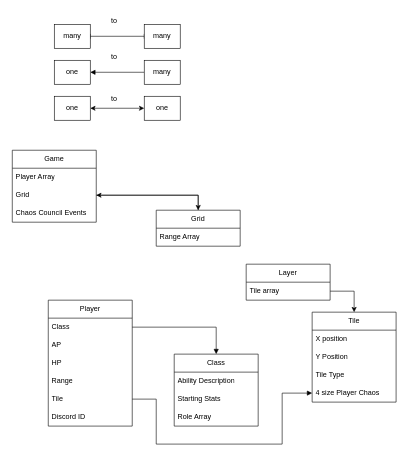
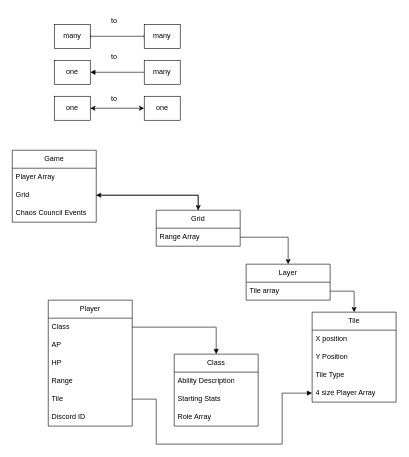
  <mxCell id="0" />
  <mxCell id="1" parent="0" />
  <mxCell id="2" value="Game" style="swimlane;fontStyle=0;childLayout=stackLayout;horizontal=1;startSize=30;horizontalStack=0;resizeParent=1;resizeParentMax=0;resizeLast=0;collapsible=1;marginBottom=0;whiteSpace=wrap;html=1;" vertex="1" parent="1"><mxGeometry x="20" y="250" width="140" height="120" as="geometry" /></mxCell>
  <mxCell id="3" value="Player Array" style="text;strokeColor=none;fillColor=none;align=left;verticalAlign=middle;spacingLeft=4;spacingRight=4;overflow=hidden;points=[[0,0.5],[1,0.5]];portConstraint=eastwest;rotatable=0;whiteSpace=wrap;html=1;" vertex="1" parent="2"><mxGeometry y="30" width="140" height="30" as="geometry" /></mxCell>
  <mxCell id="4" value="Grid" style="text;strokeColor=none;fillColor=none;align=left;verticalAlign=middle;spacingLeft=4;spacingRight=4;overflow=hidden;points=[[0,0.5],[1,0.5]];portConstraint=eastwest;rotatable=0;whiteSpace=wrap;html=1;" vertex="1" parent="2"><mxGeometry y="60" width="140" height="30" as="geometry" /></mxCell>
  <mxCell id="5" value="Chaos Council Events" style="text;strokeColor=none;fillColor=none;align=left;verticalAlign=middle;spacingLeft=4;spacingRight=4;overflow=hidden;points=[[0,0.5],[1,0.5]];portConstraint=eastwest;rotatable=0;whiteSpace=wrap;html=1;" vertex="1" parent="2"><mxGeometry y="90" width="140" height="30" as="geometry" /></mxCell>
  <mxCell id="6" style="edgeStyle=orthogonalEdgeStyle;rounded=0;orthogonalLoop=1;jettySize=auto;html=1;entryX=1;entryY=0.5;entryDx=0;entryDy=0;" edge="1" parent="1" source="7" target="4"><mxGeometry relative="1" as="geometry" /></mxCell>
  <mxCell id="7" value="Grid" style="swimlane;fontStyle=0;childLayout=stackLayout;horizontal=1;startSize=30;horizontalStack=0;resizeParent=1;resizeParentMax=0;resizeLast=0;collapsible=1;marginBottom=0;whiteSpace=wrap;html=1;" vertex="1" parent="1"><mxGeometry x="260" y="350" width="140" height="60" as="geometry" /></mxCell>
  <mxCell id="8" value="Range Array" style="text;strokeColor=none;fillColor=none;align=left;verticalAlign=middle;spacingLeft=4;spacingRight=4;overflow=hidden;points=[[0,0.5],[1,0.5]];portConstraint=eastwest;rotatable=0;whiteSpace=wrap;html=1;" vertex="1" parent="7"><mxGeometry y="30" width="140" height="30" as="geometry" /></mxCell>
  <mxCell id="9" value="Layer" style="swimlane;fontStyle=0;childLayout=stackLayout;horizontal=1;startSize=30;horizontalStack=0;resizeParent=1;resizeParentMax=0;resizeLast=0;collapsible=1;marginBottom=0;whiteSpace=wrap;html=1;" vertex="1" parent="1"><mxGeometry x="410" y="440" width="140" height="60" as="geometry" /></mxCell>
  <mxCell id="10" value="Tile array" style="text;strokeColor=none;fillColor=none;align=left;verticalAlign=middle;spacingLeft=4;spacingRight=4;overflow=hidden;points=[[0,0.5],[1,0.5]];portConstraint=eastwest;rotatable=0;whiteSpace=wrap;html=1;" vertex="1" parent="9"><mxGeometry y="30" width="140" height="30" as="geometry" /></mxCell>
  <mxCell id="11" value="Tile" style="swimlane;fontStyle=0;childLayout=stackLayout;horizontal=1;startSize=30;horizontalStack=0;resizeParent=1;resizeParentMax=0;resizeLast=0;collapsible=1;marginBottom=0;whiteSpace=wrap;html=1;" vertex="1" parent="1"><mxGeometry x="520" y="520" width="140" height="150" as="geometry" /></mxCell>
  <mxCell id="12" value="X position" style="text;strokeColor=none;fillColor=none;align=left;verticalAlign=middle;spacingLeft=4;spacingRight=4;overflow=hidden;points=[[0,0.5],[1,0.5]];portConstraint=eastwest;rotatable=0;whiteSpace=wrap;html=1;" vertex="1" parent="11"><mxGeometry y="30" width="140" height="30" as="geometry" /></mxCell>
  <mxCell id="13" value="Y Position" style="text;strokeColor=none;fillColor=none;align=left;verticalAlign=middle;spacingLeft=4;spacingRight=4;overflow=hidden;points=[[0,0.5],[1,0.5]];portConstraint=eastwest;rotatable=0;whiteSpace=wrap;html=1;" vertex="1" parent="11"><mxGeometry y="60" width="140" height="30" as="geometry" /></mxCell>
  <mxCell id="14" value="Tile Type" style="text;strokeColor=none;fillColor=none;align=left;verticalAlign=middle;spacingLeft=4;spacingRight=4;overflow=hidden;points=[[0,0.5],[1,0.5]];portConstraint=eastwest;rotatable=0;whiteSpace=wrap;html=1;" vertex="1" parent="11"><mxGeometry y="90" width="140" height="30" as="geometry" /></mxCell>
- <mxCell id="15" value="4 size Player Chaos" style="text;strokeColor=none;fillColor=none;align=left;verticalAlign=middle;spacingLeft=4;spacingRight=4;overflow=hidden;points=[[0,0.5],[1,0.5]];portConstraint=eastwest;rotatable=0;whiteSpace=wrap;html=1;" vertex="1" parent="11"><mxGeometry y="120" width="140" height="30" as="geometry" /></mxCell>
+ <mxCell id="15" value="4 size Player Array" style="text;strokeColor=none;fillColor=none;align=left;verticalAlign=middle;spacingLeft=4;spacingRight=4;overflow=hidden;points=[[0,0.5],[1,0.5]];portConstraint=eastwest;rotatable=0;whiteSpace=wrap;html=1;" vertex="1" parent="11"><mxGeometry y="120" width="140" height="30" as="geometry" /></mxCell>
  <mxCell id="16" value="" style="endArrow=classic;startArrow=classic;html=1;rounded=0;" edge="1" parent="1"><mxGeometry width="50" height="50" relative="1" as="geometry"><mxPoint x="150" y="180" as="sourcePoint" /><mxPoint x="240" y="180" as="targetPoint" /></mxGeometry></mxCell>
  <mxCell id="17" value="to" style="text;html=1;align=center;verticalAlign=middle;whiteSpace=wrap;rounded=0;" vertex="1" parent="1"><mxGeometry x="160" y="150" width="60" height="30" as="geometry" /></mxCell>
  <mxCell id="18" style="edgeStyle=orthogonalEdgeStyle;rounded=0;orthogonalLoop=1;jettySize=auto;html=1;entryX=0.5;entryY=0;entryDx=0;entryDy=0;" edge="1" parent="1" source="4" target="7"><mxGeometry relative="1" as="geometry" /></mxCell>
+ <mxCell id="19" style="edgeStyle=orthogonalEdgeStyle;rounded=0;orthogonalLoop=1;jettySize=auto;html=1;exitX=1;exitY=0.5;exitDx=0;exitDy=0;entryX=0.5;entryY=0;entryDx=0;entryDy=0;" edge="1" parent="1" source="8" target="9"><mxGeometry relative="1" as="geometry" /></mxCell>
  <mxCell id="20" value="one" style="rounded=0;whiteSpace=wrap;html=1;" vertex="1" parent="1"><mxGeometry x="90" y="160" width="60" height="40" as="geometry" /></mxCell>
  <mxCell id="21" value="one" style="rounded=0;whiteSpace=wrap;html=1;" vertex="1" parent="1"><mxGeometry x="240" y="160" width="60" height="40" as="geometry" /></mxCell>
  <mxCell id="22" value="" style="endArrow=none;startArrow=block;html=1;rounded=0;startFill=1;endFill=0;" edge="1" parent="1"><mxGeometry width="50" height="50" relative="1" as="geometry"><mxPoint x="150" y="120" as="sourcePoint" /><mxPoint x="240" y="120" as="targetPoint" /></mxGeometry></mxCell>
  <mxCell id="23" value="to" style="text;html=1;align=center;verticalAlign=middle;whiteSpace=wrap;rounded=0;" vertex="1" parent="1"><mxGeometry x="160" y="80" width="60" height="30" as="geometry" /></mxCell>
  <mxCell id="24" value="one" style="rounded=0;whiteSpace=wrap;html=1;" vertex="1" parent="1"><mxGeometry x="90" y="100" width="60" height="40" as="geometry" /></mxCell>
  <mxCell id="25" value="many" style="rounded=0;whiteSpace=wrap;html=1;" vertex="1" parent="1"><mxGeometry x="240" y="100" width="60" height="40" as="geometry" /></mxCell>
  <mxCell id="26" value="" style="endArrow=baseDash;startArrow=baseDash;html=1;rounded=0;startFill=0;endFill=0;" edge="1" parent="1"><mxGeometry width="50" height="50" relative="1" as="geometry"><mxPoint x="150" y="60" as="sourcePoint" /><mxPoint x="240" y="60" as="targetPoint" /></mxGeometry></mxCell>
  <mxCell id="27" value="to" style="text;html=1;align=center;verticalAlign=middle;whiteSpace=wrap;rounded=0;" vertex="1" parent="1"><mxGeometry x="160" y="20" width="60" height="30" as="geometry" /></mxCell>
  <mxCell id="28" value="many" style="rounded=0;whiteSpace=wrap;html=1;" vertex="1" parent="1"><mxGeometry x="90" y="40" width="60" height="40" as="geometry" /></mxCell>
  <mxCell id="29" value="many" style="rounded=0;whiteSpace=wrap;html=1;" vertex="1" parent="1"><mxGeometry x="240" y="40" width="60" height="40" as="geometry" /></mxCell>
  <mxCell id="30" style="edgeStyle=orthogonalEdgeStyle;rounded=0;orthogonalLoop=1;jettySize=auto;html=1;entryX=0.5;entryY=0;entryDx=0;entryDy=0;" edge="1" parent="1" source="10" target="11"><mxGeometry relative="1" as="geometry" /></mxCell>
  <mxCell id="31" value="Player" style="swimlane;fontStyle=0;childLayout=stackLayout;horizontal=1;startSize=30;horizontalStack=0;resizeParent=1;resizeParentMax=0;resizeLast=0;collapsible=1;marginBottom=0;whiteSpace=wrap;html=1;" vertex="1" parent="1"><mxGeometry x="80" y="500" width="140" height="210" as="geometry" /></mxCell>
  <mxCell id="32" value="Class" style="text;strokeColor=none;fillColor=none;align=left;verticalAlign=middle;spacingLeft=4;spacingRight=4;overflow=hidden;points=[[0,0.5],[1,0.5]];portConstraint=eastwest;rotatable=0;whiteSpace=wrap;html=1;" vertex="1" parent="31"><mxGeometry y="30" width="140" height="30" as="geometry" /></mxCell>
  <mxCell id="33" value="AP" style="text;strokeColor=none;fillColor=none;align=left;verticalAlign=middle;spacingLeft=4;spacingRight=4;overflow=hidden;points=[[0,0.5],[1,0.5]];portConstraint=eastwest;rotatable=0;whiteSpace=wrap;html=1;" vertex="1" parent="31"><mxGeometry y="60" width="140" height="30" as="geometry" /></mxCell>
  <mxCell id="34" value="HP" style="text;strokeColor=none;fillColor=none;align=left;verticalAlign=middle;spacingLeft=4;spacingRight=4;overflow=hidden;points=[[0,0.5],[1,0.5]];portConstraint=eastwest;rotatable=0;whiteSpace=wrap;html=1;" vertex="1" parent="31"><mxGeometry y="90" width="140" height="30" as="geometry" /></mxCell>
  <mxCell id="35" value="Range" style="text;strokeColor=none;fillColor=none;align=left;verticalAlign=middle;spacingLeft=4;spacingRight=4;overflow=hidden;points=[[0,0.5],[1,0.5]];portConstraint=eastwest;rotatable=0;whiteSpace=wrap;html=1;" vertex="1" parent="31"><mxGeometry y="120" width="140" height="30" as="geometry" /></mxCell>
  <mxCell id="36" value="Tile" style="text;strokeColor=none;fillColor=none;align=left;verticalAlign=middle;spacingLeft=4;spacingRight=4;overflow=hidden;points=[[0,0.5],[1,0.5]];portConstraint=eastwest;rotatable=0;whiteSpace=wrap;html=1;" vertex="1" parent="31"><mxGeometry y="150" width="140" height="30" as="geometry" /></mxCell>
  <mxCell id="37" value="Discord ID" style="text;strokeColor=none;fillColor=none;align=left;verticalAlign=middle;spacingLeft=4;spacingRight=4;overflow=hidden;points=[[0,0.5],[1,0.5]];portConstraint=eastwest;rotatable=0;whiteSpace=wrap;html=1;" vertex="1" parent="31"><mxGeometry y="180" width="140" height="30" as="geometry" /></mxCell>
  <mxCell id="38" style="edgeStyle=orthogonalEdgeStyle;rounded=0;orthogonalLoop=1;jettySize=auto;html=1;entryX=1;entryY=0.5;entryDx=0;entryDy=0;endArrow=none;endFill=0;startArrow=block;startFill=1;" edge="1" parent="1" source="15" target="36"><mxGeometry relative="1" as="geometry"><Array as="points"><mxPoint x="470" y="655" /><mxPoint x="470" y="740" /><mxPoint x="260" y="740" /><mxPoint x="260" y="665" /></Array></mxGeometry></mxCell>
  <mxCell id="39" style="edgeStyle=orthogonalEdgeStyle;rounded=0;orthogonalLoop=1;jettySize=auto;html=1;entryX=1;entryY=0.5;entryDx=0;entryDy=0;endArrow=none;endFill=0;startArrow=block;startFill=1;exitX=0.5;exitY=0;exitDx=0;exitDy=0;" edge="1" parent="1" source="40" target="32"><mxGeometry relative="1" as="geometry" /></mxCell>
  <mxCell id="40" value="Class" style="swimlane;fontStyle=0;childLayout=stackLayout;horizontal=1;startSize=30;horizontalStack=0;resizeParent=1;resizeParentMax=0;resizeLast=0;collapsible=1;marginBottom=0;whiteSpace=wrap;html=1;" vertex="1" parent="1"><mxGeometry x="290" y="590" width="140" height="120" as="geometry" /></mxCell>
  <mxCell id="41" value="Ability Description" style="text;strokeColor=none;fillColor=none;align=left;verticalAlign=middle;spacingLeft=4;spacingRight=4;overflow=hidden;points=[[0,0.5],[1,0.5]];portConstraint=eastwest;rotatable=0;whiteSpace=wrap;html=1;" vertex="1" parent="40"><mxGeometry y="30" width="140" height="30" as="geometry" /></mxCell>
  <mxCell id="42" value="Starting Stats" style="text;strokeColor=none;fillColor=none;align=left;verticalAlign=middle;spacingLeft=4;spacingRight=4;overflow=hidden;points=[[0,0.5],[1,0.5]];portConstraint=eastwest;rotatable=0;whiteSpace=wrap;html=1;" vertex="1" parent="40"><mxGeometry y="60" width="140" height="30" as="geometry" /></mxCell>
  <mxCell id="43" value="Role Array" style="text;strokeColor=none;fillColor=none;align=left;verticalAlign=middle;spacingLeft=4;spacingRight=4;overflow=hidden;points=[[0,0.5],[1,0.5]];portConstraint=eastwest;rotatable=0;whiteSpace=wrap;html=1;" vertex="1" parent="40"><mxGeometry y="90" width="140" height="30" as="geometry" /></mxCell>
